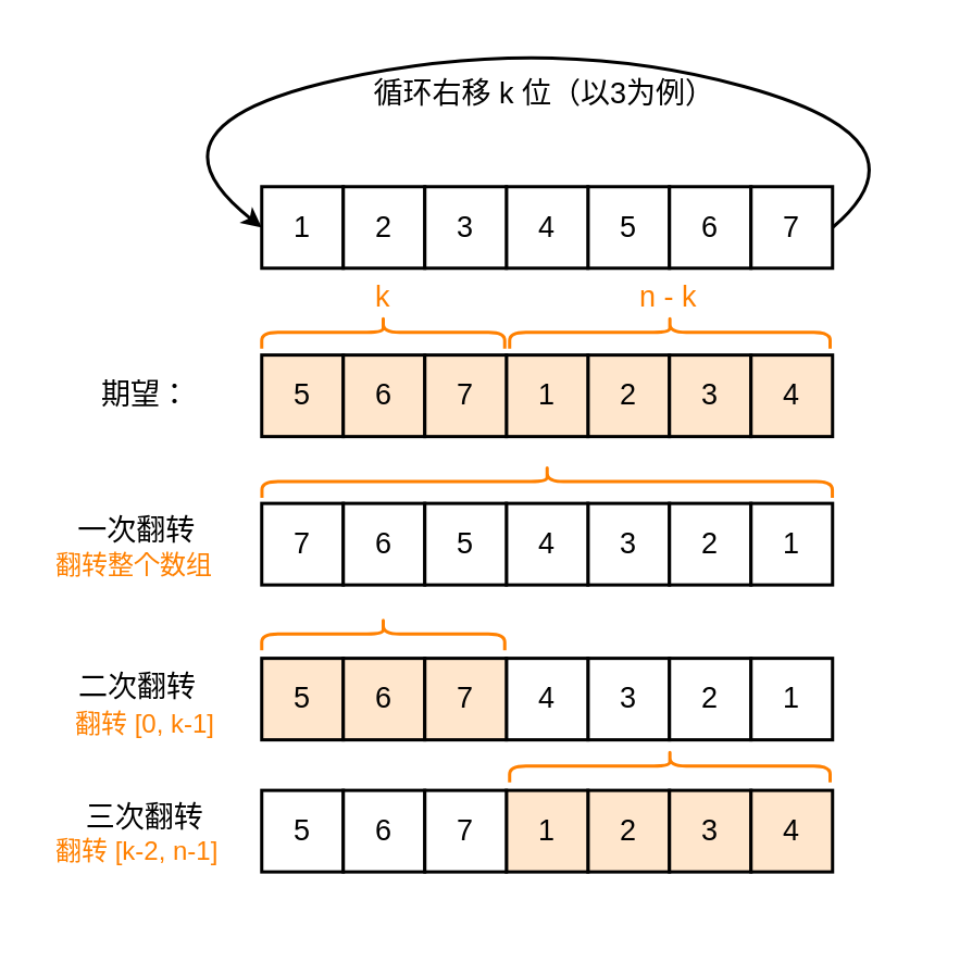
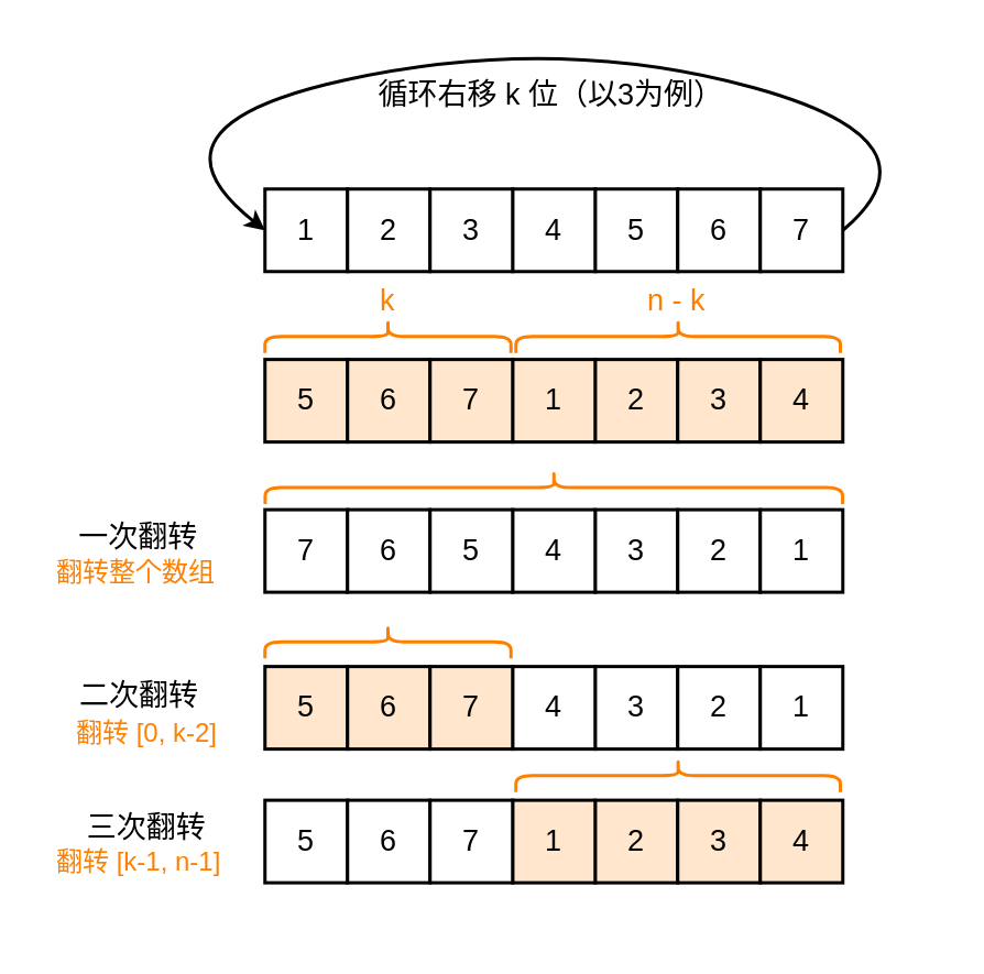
  <mxCell id="0" />
  <mxCell id="1" parent="0" />
  <mxCell id="2" value="1" style="rounded=0;whiteSpace=wrap;html=1;strokeWidth=2;fontSize=18;" vertex="1" parent="1"><mxGeometry x="160" y="114" width="50" height="50" as="geometry" /></mxCell>
  <mxCell id="3" value="2" style="rounded=0;whiteSpace=wrap;html=1;strokeWidth=2;fontSize=18;" vertex="1" parent="1"><mxGeometry x="210" y="114" width="50" height="50" as="geometry" /></mxCell>
  <mxCell id="4" value="5" style="rounded=0;whiteSpace=wrap;html=1;strokeWidth=2;fontSize=18;" vertex="1" parent="1"><mxGeometry x="360" y="114" width="50" height="50" as="geometry" /></mxCell>
  <mxCell id="5" value="6" style="rounded=0;whiteSpace=wrap;html=1;strokeWidth=2;fontSize=18;" vertex="1" parent="1"><mxGeometry x="410" y="114" width="50" height="50" as="geometry" /></mxCell>
  <mxCell id="6" value="4" style="rounded=0;whiteSpace=wrap;html=1;strokeWidth=2;fontSize=18;" vertex="1" parent="1"><mxGeometry x="310" y="114" width="50" height="50" as="geometry" /></mxCell>
  <mxCell id="7" value="3" style="rounded=0;whiteSpace=wrap;html=1;strokeWidth=2;fontSize=18;" vertex="1" parent="1"><mxGeometry x="260" y="114" width="50" height="50" as="geometry" /></mxCell>
  <mxCell id="8" value="7" style="rounded=0;whiteSpace=wrap;html=1;strokeWidth=2;fontSize=18;" vertex="1" parent="1"><mxGeometry x="460" y="114" width="50" height="50" as="geometry" /></mxCell>
  <mxCell id="9" value="" style="curved=1;endArrow=classic;html=1;strokeWidth=2;exitX=1;exitY=0.5;exitDx=0;exitDy=0;entryX=0;entryY=0.5;entryDx=0;entryDy=0;" edge="1" parent="1" source="8" target="2"><mxGeometry width="50" height="50" relative="1" as="geometry"><mxPoint x="43" y="150" as="sourcePoint" /><mxPoint x="93" y="100" as="targetPoint" /><Array as="points"><mxPoint x="574" y="85" /><mxPoint x="337" y="20" /><mxPoint x="80" y="76" /></Array></mxGeometry></mxCell>
  <mxCell id="10" value="循环右移 k 位（以3为例）" style="edgeLabel;html=1;align=center;verticalAlign=middle;resizable=0;points=[];labelBackgroundColor=none;fontSize=18;" vertex="1" connectable="0" parent="9"><mxGeometry x="-0.033" y="14" relative="1" as="geometry"><mxPoint x="-0.62" y="21.93" as="offset" /></mxGeometry></mxCell>
  <mxCell id="11" value="5" style="rounded=0;whiteSpace=wrap;html=1;strokeWidth=2;fontSize=18;fillColor=#FFE6CC;" vertex="1" parent="1"><mxGeometry x="160" y="217.25" width="50" height="50" as="geometry" /></mxCell>
  <mxCell id="12" value="6" style="rounded=0;whiteSpace=wrap;html=1;strokeWidth=2;fontSize=18;fillColor=#FFE6CC;" vertex="1" parent="1"><mxGeometry x="210" y="217.25" width="50" height="50" as="geometry" /></mxCell>
  <mxCell id="13" value="2" style="rounded=0;whiteSpace=wrap;html=1;strokeWidth=2;fontSize=18;fillColor=#FFE6CC;" vertex="1" parent="1"><mxGeometry x="360" y="217.25" width="50" height="50" as="geometry" /></mxCell>
  <mxCell id="14" value="3" style="rounded=0;whiteSpace=wrap;html=1;strokeWidth=2;fontSize=18;fillColor=#FFE6CC;" vertex="1" parent="1"><mxGeometry x="410" y="217.25" width="50" height="50" as="geometry" /></mxCell>
  <mxCell id="15" value="1" style="rounded=0;whiteSpace=wrap;html=1;strokeWidth=2;fontSize=18;fillColor=#FFE6CC;" vertex="1" parent="1"><mxGeometry x="310" y="217.25" width="50" height="50" as="geometry" /></mxCell>
  <mxCell id="16" value="7" style="rounded=0;whiteSpace=wrap;html=1;strokeWidth=2;fontSize=18;fillColor=#FFE6CC;" vertex="1" parent="1"><mxGeometry x="260" y="217.25" width="50" height="50" as="geometry" /></mxCell>
  <mxCell id="17" value="4" style="rounded=0;whiteSpace=wrap;html=1;strokeWidth=2;fontSize=18;fillColor=#FFE6CC;" vertex="1" parent="1"><mxGeometry x="460" y="217.25" width="50" height="50" as="geometry" /></mxCell>
  <mxCell id="18" value="" style="shape=curlyBracket;whiteSpace=wrap;html=1;rounded=1;labelBackgroundColor=none;fillColor=#FFE6CC;fontSize=18;strokeWidth=2;rotation=90;strokeColor=#FF8000;" vertex="1" parent="1"><mxGeometry x="224.5" y="128.75" width="20" height="149" as="geometry" /></mxCell>
- <mxCell id="19" value="期望：" style="text;html=1;strokeColor=none;fillColor=none;align=center;verticalAlign=middle;whiteSpace=wrap;rounded=0;labelBackgroundColor=none;fontSize=18;" vertex="1" parent="1"><mxGeometry x="39.5" y="226.25" width="98" height="32" as="geometry" /></mxCell>
  <mxCell id="20" value="k" style="text;html=1;strokeColor=none;fillColor=none;align=center;verticalAlign=middle;whiteSpace=wrap;rounded=0;labelBackgroundColor=none;fontSize=18;fontColor=#FF8000;" vertex="1" parent="1"><mxGeometry x="197" y="166" width="75" height="32" as="geometry" /></mxCell>
  <mxCell id="21" value="" style="shape=curlyBracket;whiteSpace=wrap;html=1;rounded=1;labelBackgroundColor=none;fillColor=#FFE6CC;fontSize=18;strokeWidth=2;rotation=90;strokeColor=#FF8000;" vertex="1" parent="1"><mxGeometry x="400.25" y="105" width="20" height="196.5" as="geometry" /></mxCell>
  <mxCell id="22" value="n - k" style="text;html=1;strokeColor=none;fillColor=none;align=center;verticalAlign=middle;whiteSpace=wrap;rounded=0;labelBackgroundColor=none;fontSize=18;fontColor=#FF8000;" vertex="1" parent="1"><mxGeometry x="371.75" y="166" width="75" height="32" as="geometry" /></mxCell>
  <mxCell id="23" value="7" style="rounded=0;whiteSpace=wrap;html=1;strokeWidth=2;fontSize=18;fillColor=#FFFFFF;" vertex="1" parent="1"><mxGeometry x="160" y="308.25" width="50" height="50" as="geometry" /></mxCell>
  <mxCell id="24" value="6" style="rounded=0;whiteSpace=wrap;html=1;strokeWidth=2;fontSize=18;fillColor=#FFFFFF;" vertex="1" parent="1"><mxGeometry x="210" y="308.25" width="50" height="50" as="geometry" /></mxCell>
  <mxCell id="25" value="3" style="rounded=0;whiteSpace=wrap;html=1;strokeWidth=2;fontSize=18;" vertex="1" parent="1"><mxGeometry x="360" y="308.25" width="50" height="50" as="geometry" /></mxCell>
  <mxCell id="26" value="2" style="rounded=0;whiteSpace=wrap;html=1;strokeWidth=2;fontSize=18;" vertex="1" parent="1"><mxGeometry x="410" y="308.25" width="50" height="50" as="geometry" /></mxCell>
  <mxCell id="27" value="4" style="rounded=0;whiteSpace=wrap;html=1;strokeWidth=2;fontSize=18;" vertex="1" parent="1"><mxGeometry x="310" y="308.25" width="50" height="50" as="geometry" /></mxCell>
  <mxCell id="28" value="5" style="rounded=0;whiteSpace=wrap;html=1;strokeWidth=2;fontSize=18;fillColor=#FFFFFF;" vertex="1" parent="1"><mxGeometry x="260" y="308.25" width="50" height="50" as="geometry" /></mxCell>
  <mxCell id="29" value="1" style="rounded=0;whiteSpace=wrap;html=1;strokeWidth=2;fontSize=18;" vertex="1" parent="1"><mxGeometry x="460" y="308.25" width="50" height="50" as="geometry" /></mxCell>
  <mxCell id="30" value="" style="shape=curlyBracket;whiteSpace=wrap;html=1;rounded=1;labelBackgroundColor=none;fillColor=#FFE6CC;fontSize=18;strokeWidth=2;rotation=90;strokeColor=#FF8000;" vertex="1" parent="1"><mxGeometry x="325" y="120" width="20" height="349.75" as="geometry" /></mxCell>
  <mxCell id="31" value="一次翻转" style="text;html=1;strokeColor=none;fillColor=none;align=center;verticalAlign=middle;whiteSpace=wrap;rounded=0;labelBackgroundColor=none;fontSize=18;" vertex="1" parent="1"><mxGeometry x="20" y="293.25" width="127" height="62.75" as="geometry" /></mxCell>
  <mxCell id="32" value="5" style="rounded=0;whiteSpace=wrap;html=1;strokeWidth=2;fontSize=18;fillColor=#FFE6CC;" vertex="1" parent="1"><mxGeometry x="160" y="403.25" width="50" height="50" as="geometry" /></mxCell>
  <mxCell id="33" value="6" style="rounded=0;whiteSpace=wrap;html=1;strokeWidth=2;fontSize=18;fillColor=#FFE6CC;" vertex="1" parent="1"><mxGeometry x="210" y="403.25" width="50" height="50" as="geometry" /></mxCell>
  <mxCell id="34" value="3" style="rounded=0;whiteSpace=wrap;html=1;strokeWidth=2;fontSize=18;" vertex="1" parent="1"><mxGeometry x="360" y="403.25" width="50" height="50" as="geometry" /></mxCell>
  <mxCell id="35" value="2" style="rounded=0;whiteSpace=wrap;html=1;strokeWidth=2;fontSize=18;" vertex="1" parent="1"><mxGeometry x="410" y="403.25" width="50" height="50" as="geometry" /></mxCell>
  <mxCell id="36" value="4" style="rounded=0;whiteSpace=wrap;html=1;strokeWidth=2;fontSize=18;" vertex="1" parent="1"><mxGeometry x="310" y="403.25" width="50" height="50" as="geometry" /></mxCell>
  <mxCell id="37" value="7" style="rounded=0;whiteSpace=wrap;html=1;strokeWidth=2;fontSize=18;fillColor=#FFE6CC;" vertex="1" parent="1"><mxGeometry x="260" y="403.25" width="50" height="50" as="geometry" /></mxCell>
  <mxCell id="38" value="1" style="rounded=0;whiteSpace=wrap;html=1;strokeWidth=2;fontSize=18;" vertex="1" parent="1"><mxGeometry x="460" y="403.25" width="50" height="50" as="geometry" /></mxCell>
  <mxCell id="39" value="" style="shape=curlyBracket;whiteSpace=wrap;html=1;rounded=1;labelBackgroundColor=none;fillColor=#FFE6CC;fontSize=18;strokeWidth=2;rotation=90;strokeColor=#FF8000;" vertex="1" parent="1"><mxGeometry x="224.5" y="313.75" width="20" height="149" as="geometry" /></mxCell>
  <mxCell id="40" value="二次翻转" style="text;html=1;strokeColor=none;fillColor=none;align=center;verticalAlign=middle;whiteSpace=wrap;rounded=0;labelBackgroundColor=none;fontSize=18;" vertex="1" parent="1"><mxGeometry x="34.5" y="405" width="98" height="32" as="geometry" /></mxCell>
  <mxCell id="41" value="5" style="rounded=0;whiteSpace=wrap;html=1;strokeWidth=2;fontSize=18;fillColor=#FFFFFF;" vertex="1" parent="1"><mxGeometry x="160" y="484.25" width="50" height="50" as="geometry" /></mxCell>
  <mxCell id="42" value="6" style="rounded=0;whiteSpace=wrap;html=1;strokeWidth=2;fontSize=18;fillColor=#FFFFFF;" vertex="1" parent="1"><mxGeometry x="210" y="484.25" width="50" height="50" as="geometry" /></mxCell>
  <mxCell id="43" value="2" style="rounded=0;whiteSpace=wrap;html=1;strokeWidth=2;fontSize=18;fillColor=#FFE6CC;" vertex="1" parent="1"><mxGeometry x="360" y="484.25" width="50" height="50" as="geometry" /></mxCell>
  <mxCell id="44" value="3" style="rounded=0;whiteSpace=wrap;html=1;strokeWidth=2;fontSize=18;fillColor=#FFE6CC;" vertex="1" parent="1"><mxGeometry x="410" y="484.25" width="50" height="50" as="geometry" /></mxCell>
  <mxCell id="45" value="1" style="rounded=0;whiteSpace=wrap;html=1;strokeWidth=2;fontSize=18;fillColor=#FFE6CC;" vertex="1" parent="1"><mxGeometry x="310" y="484.25" width="50" height="50" as="geometry" /></mxCell>
  <mxCell id="46" value="7" style="rounded=0;whiteSpace=wrap;html=1;strokeWidth=2;fontSize=18;fillColor=#FFFFFF;" vertex="1" parent="1"><mxGeometry x="260" y="484.25" width="50" height="50" as="geometry" /></mxCell>
  <mxCell id="47" value="4" style="rounded=0;whiteSpace=wrap;html=1;strokeWidth=2;fontSize=18;fillColor=#FFE6CC;" vertex="1" parent="1"><mxGeometry x="460" y="484.25" width="50" height="50" as="geometry" /></mxCell>
  <mxCell id="48" value="三次翻转" style="text;html=1;strokeColor=none;fillColor=none;align=center;verticalAlign=middle;whiteSpace=wrap;rounded=0;labelBackgroundColor=none;fontSize=18;" vertex="1" parent="1"><mxGeometry x="30" y="485" width="117" height="32" as="geometry" /></mxCell>
  <mxCell id="49" value="" style="shape=curlyBracket;whiteSpace=wrap;html=1;rounded=1;labelBackgroundColor=none;fillColor=#FFE6CC;fontSize=18;strokeWidth=2;rotation=90;strokeColor=#FF8000;" vertex="1" parent="1"><mxGeometry x="400.25" y="371" width="20" height="196.5" as="geometry" /></mxCell>
  <mxCell id="50" value="&lt;meta charset=&quot;utf-8&quot; style=&quot;font-size: 16px;&quot;&gt;&lt;span style=&quot;font-family: helvetica; font-size: 16px; font-style: normal; font-weight: 400; letter-spacing: normal; text-align: center; text-indent: 0px; text-transform: none; word-spacing: 0px; display: inline; float: none;&quot;&gt;翻转整个数组&lt;/span&gt;" style="text;whiteSpace=wrap;html=1;fontSize=16;fontColor=#FF8000;labelBackgroundColor=none;" vertex="1" parent="1"><mxGeometry x="32" y="329.75" width="101" height="36" as="geometry" /></mxCell>
- <mxCell id="51" value="&lt;span style=&quot;font-family: &amp;#34;helvetica&amp;#34; ; font-size: 16px ; font-style: normal ; font-weight: 400 ; letter-spacing: normal ; text-align: center ; text-indent: 0px ; text-transform: none ; word-spacing: 0px ; display: inline ; float: none&quot;&gt;翻转 [k-2, n-1]&lt;/span&gt;" style="text;whiteSpace=wrap;html=1;fontSize=16;fontColor=#FF8000;labelBackgroundColor=none;" vertex="1" parent="1"><mxGeometry x="32" y="505" width="110.75" height="32" as="geometry" /></mxCell>
- <mxCell id="52" value="&lt;span style=&quot;font-family: &amp;#34;helvetica&amp;#34; ; font-size: 16px ; font-style: normal ; font-weight: 400 ; letter-spacing: normal ; text-align: center ; text-indent: 0px ; text-transform: none ; word-spacing: 0px ; display: inline ; float: none&quot;&gt;翻转&amp;nbsp;&lt;/span&gt;&lt;span style=&quot;font-family: &amp;#34;helvetica&amp;#34; ; text-align: center&quot;&gt;[0, k-1]&lt;/span&gt;" style="text;whiteSpace=wrap;html=1;fontSize=16;fontColor=#FF8000;labelBackgroundColor=none;" vertex="1" parent="1"><mxGeometry x="44" y="426.75" width="103" height="36" as="geometry" /></mxCell>
+ <mxCell id="51" value="&lt;span style=&quot;font-family: &amp;#34;helvetica&amp;#34; ; font-size: 16px ; font-style: normal ; font-weight: 400 ; letter-spacing: normal ; text-align: center ; text-indent: 0px ; text-transform: none ; word-spacing: 0px ; display: inline ; float: none&quot;&gt;翻转 [k-1, n-1]&lt;/span&gt;" style="text;whiteSpace=wrap;html=1;fontSize=16;fontColor=#FF8000;labelBackgroundColor=none;" vertex="1" parent="1"><mxGeometry x="32" y="505" width="110.75" height="32" as="geometry" /></mxCell>
+ <mxCell id="52" value="&lt;span style=&quot;font-family: &amp;#34;helvetica&amp;#34; ; font-size: 16px ; font-style: normal ; font-weight: 400 ; letter-spacing: normal ; text-align: center ; text-indent: 0px ; text-transform: none ; word-spacing: 0px ; display: inline ; float: none&quot;&gt;翻转&amp;nbsp;&lt;/span&gt;&lt;span style=&quot;font-family: &amp;#34;helvetica&amp;#34; ; text-align: center&quot;&gt;[0, k-2]&lt;/span&gt;" style="text;whiteSpace=wrap;html=1;fontSize=16;fontColor=#FF8000;labelBackgroundColor=none;" vertex="1" parent="1"><mxGeometry x="44" y="426.75" width="103" height="36" as="geometry" /></mxCell>
